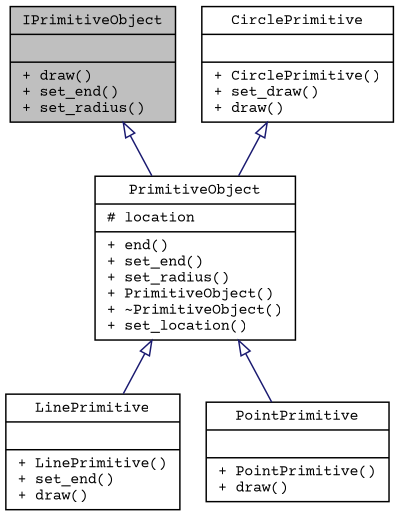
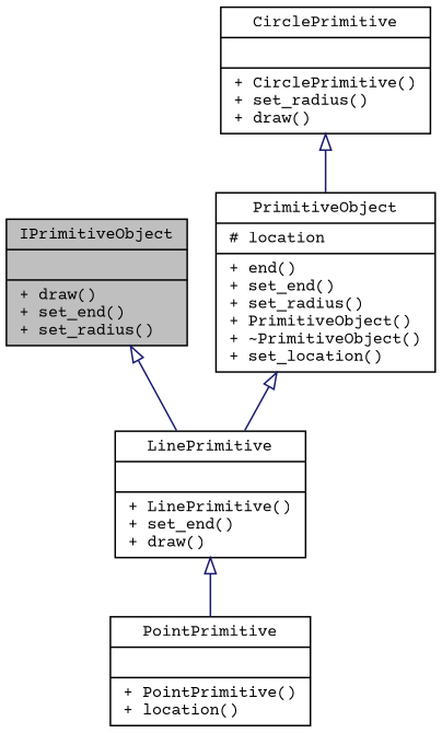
  digraph {
    fontname="Courier Prime"
    node [color=black fillcolor=white fontname="Courier Prime" fontsize=10 shape=record style=filled]
    edge [arrowtail=onormal color=midnightblue dir=back fontname="Courier Prime" fontsize=10 labelfontname=Helvetica labelfontsize=10 style=solid]
    n1 [fillcolor=grey75 fontcolor=black height=0.2 label="{IPrimitiveObject\n||+ draw()\l+ set_end()\l+ set_radius()\l}" width=0.4]
    n2 [height=0.2 label="{PrimitiveObject\n|# location\l|+ end()\l+ set_end()\l+ set_radius()\l+ PrimitiveObject()\l+ ~PrimitiveObject()\l+ set_location()\l}" width=0.4]
    n3 [height=0.2 label="{LinePrimitive\n||+ LinePrimitive()\l+ set_end()\l+ draw()\l}" width=0.4]
-   n4 [height=0.2 label="{PointPrimitive\n||+ PointPrimitive()\l+ draw()\l}" width=0.4]
-   n5 [height=0.2 label="{CirclePrimitive\n||+ CirclePrimitive()\l+ set_draw()\l+ draw()\l}" width=0.4]
-   n1 -> n2
+   n4 [height=0.2 label="{PointPrimitive\n||+ PointPrimitive()\l+ location()\l}" width=0.4]
+   n5 [height=0.2 label="{CirclePrimitive\n||+ CirclePrimitive()\l+ set_radius()\l+ draw()\l}" width=0.4]
+   n1 -> n3
    n2 -> n3
-   n2 -> n4
+   n3 -> n4
    n5 -> n2
  }
